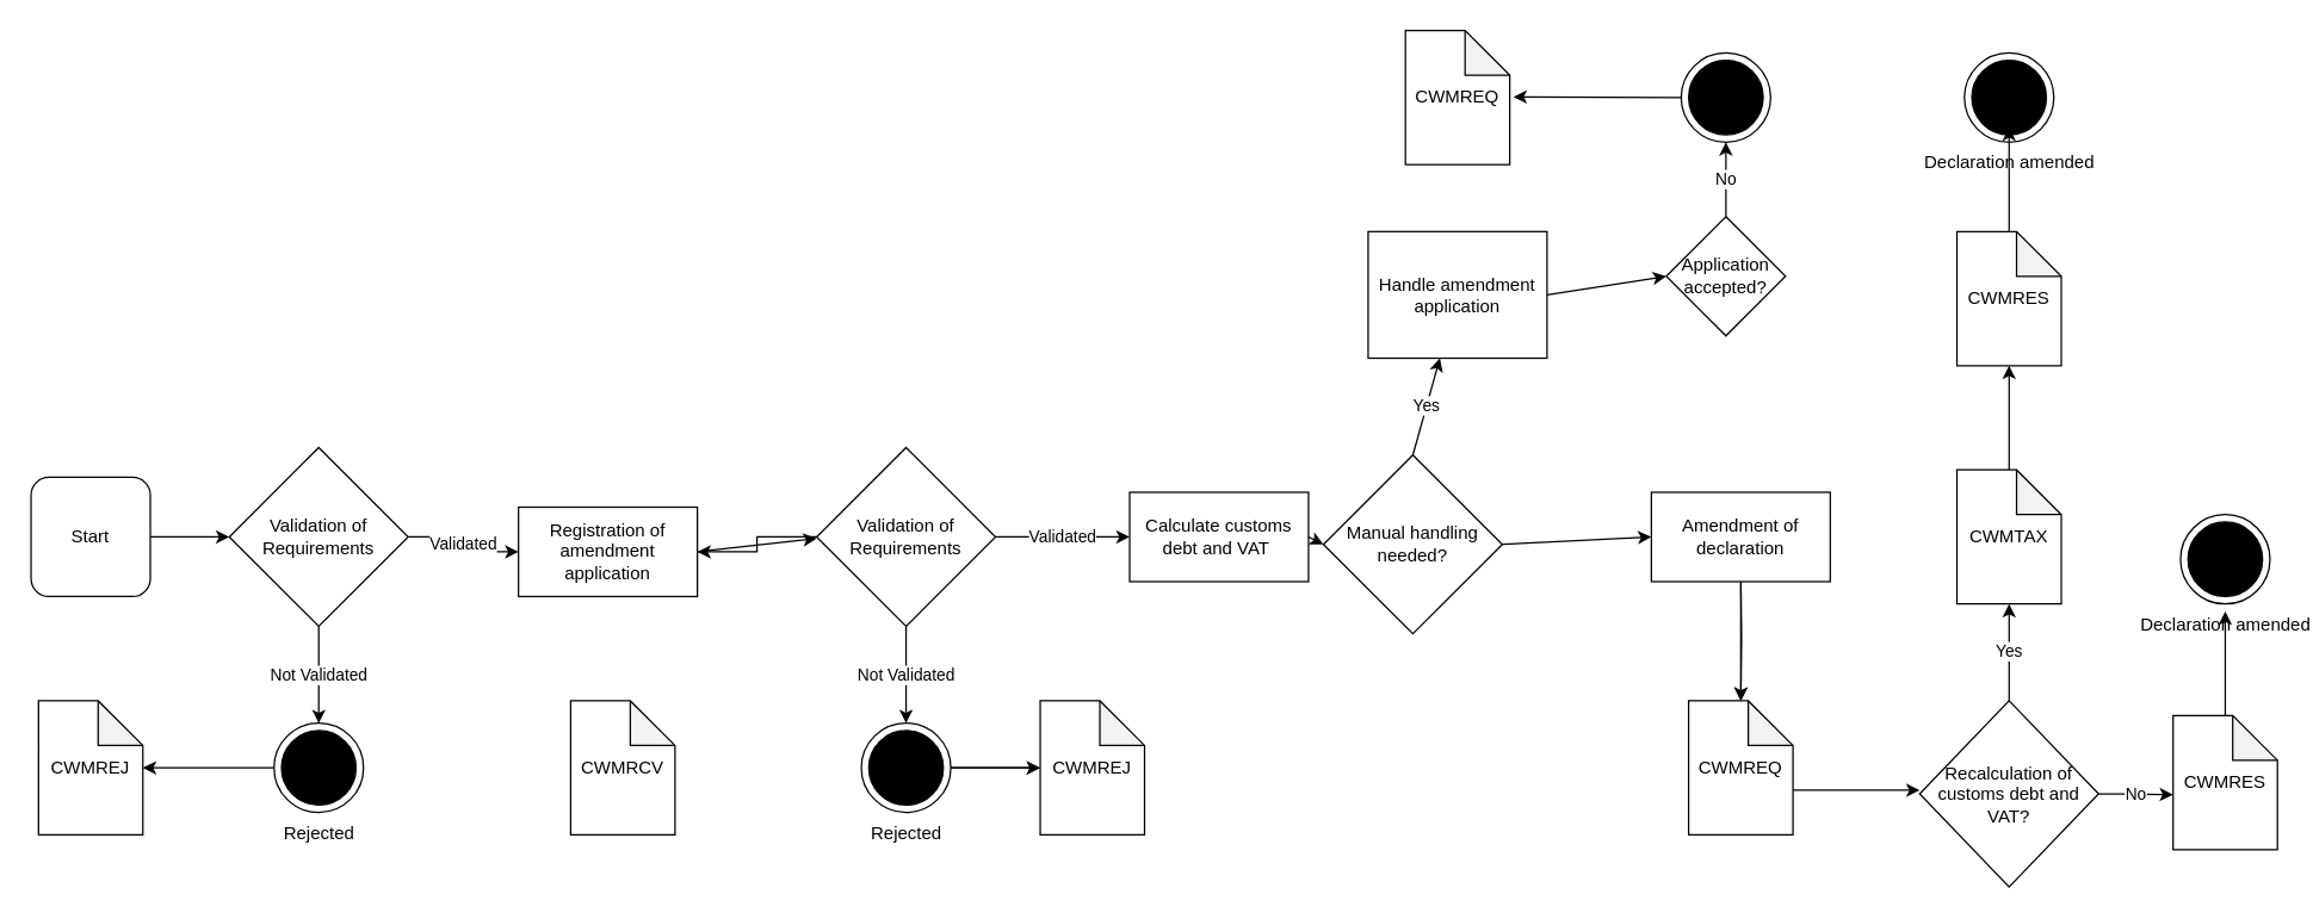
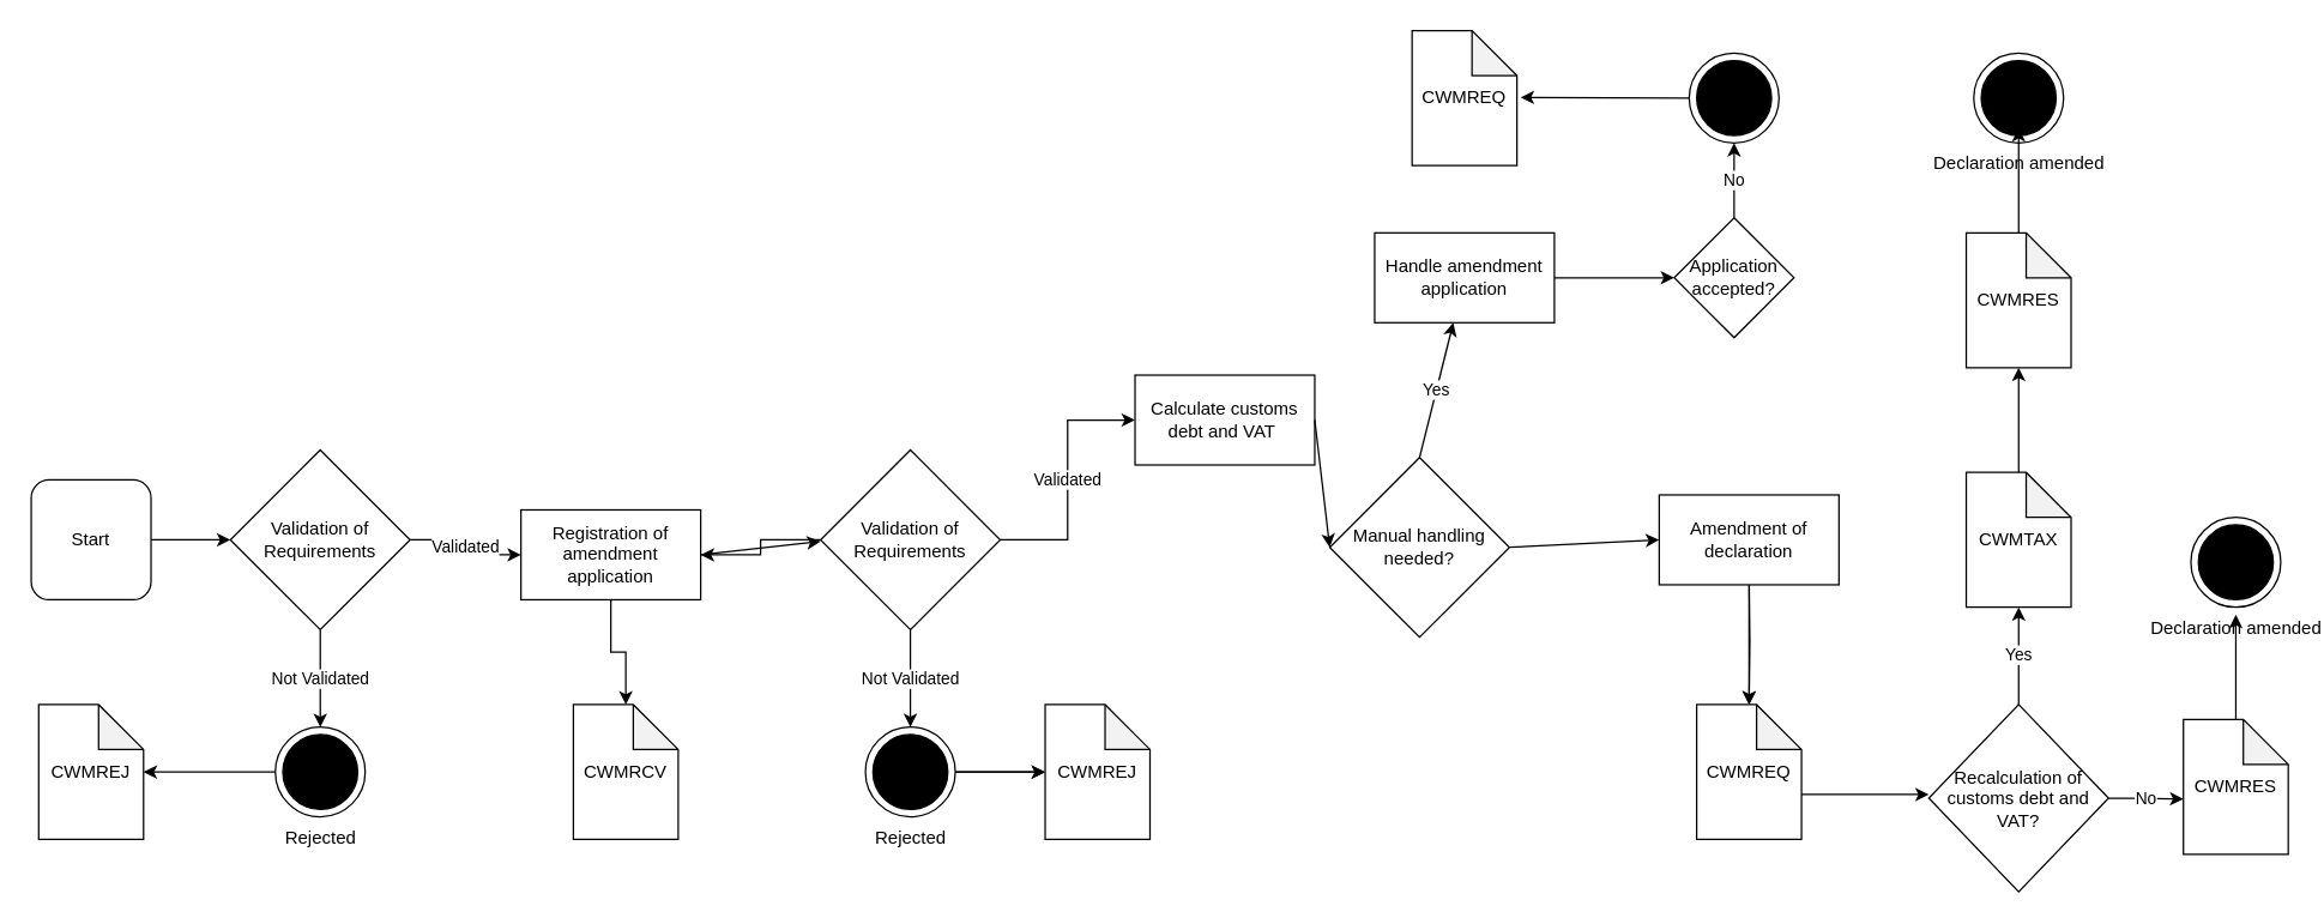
  <mxCell id="0" />
  <mxCell id="1" parent="0" />
  <mxCell id="2" value="Rejected" style="shape=mxgraph.sysml.actFinal;html=1;verticalLabelPosition=bottom;labelBackgroundColor=#ffffff;verticalAlign=top;" parent="1" vertex="1"><mxGeometry x="183" y="485" width="60" height="60" as="geometry" /></mxCell>
+ <mxCell id="3" value="" style="edgeStyle=orthogonalEdgeStyle;rounded=0;orthogonalLoop=1;jettySize=auto;html=1;exitX=0.5;exitY=1;exitDx=0;exitDy=0;" parent="1" source="8" target="4" edge="1"><mxGeometry relative="1" as="geometry"><mxPoint x="497.5" y="350" as="sourcePoint" /></mxGeometry></mxCell>
  <mxCell id="4" value="CWMRCV" style="shape=note;whiteSpace=wrap;html=1;backgroundOutline=1;darkOpacity=0.05;" parent="1" vertex="1"><mxGeometry x="382" y="470" width="70" height="90" as="geometry" /></mxCell>
  <mxCell id="5" value="" style="edgeStyle=orthogonalEdgeStyle;rounded=0;orthogonalLoop=1;jettySize=auto;html=1;entryX=0;entryY=0.5;entryDx=0;entryDy=0;" parent="1" source="6" target="11" edge="1"><mxGeometry relative="1" as="geometry" /></mxCell>
  <mxCell id="6" value="Start" style="whiteSpace=wrap;html=1;rounded=1;" parent="1" vertex="1"><mxGeometry x="20" y="320" width="80" height="80" as="geometry" /></mxCell>
  <mxCell id="7" value="Validated" style="edgeStyle=orthogonalEdgeStyle;rounded=0;orthogonalLoop=1;jettySize=auto;html=1;startArrow=none;entryX=0;entryY=0.5;entryDx=0;entryDy=0;" parent="1" source="15" edge="1" target="23"><mxGeometry relative="1" as="geometry"><mxPoint x="777" y="360" as="targetPoint" /></mxGeometry></mxCell>
  <mxCell id="8" value="Registration of amendment application" style="whiteSpace=wrap;html=1;" parent="1" vertex="1"><mxGeometry x="347" y="340" width="120" height="60" as="geometry" /></mxCell>
  <mxCell id="9" value="Validated" style="edgeStyle=orthogonalEdgeStyle;rounded=0;orthogonalLoop=1;jettySize=auto;html=1;" parent="1" source="11" target="8" edge="1"><mxGeometry relative="1" as="geometry" /></mxCell>
  <mxCell id="10" value="Not Validated" style="edgeStyle=orthogonalEdgeStyle;rounded=0;orthogonalLoop=1;jettySize=auto;html=1;" parent="1" source="11" target="2" edge="1"><mxGeometry relative="1" as="geometry" /></mxCell>
  <mxCell id="11" value="Validation of Requirements" style="rhombus;whiteSpace=wrap;html=1;" parent="1" vertex="1"><mxGeometry x="153" y="300" width="120" height="120" as="geometry" /></mxCell>
  <mxCell id="12" value="" style="edgeStyle=orthogonalEdgeStyle;rounded=0;orthogonalLoop=1;jettySize=auto;html=1;exitX=0;exitY=0.5;exitDx=0;exitDy=0;exitPerimeter=0;" parent="1" source="2" target="13" edge="1"><mxGeometry relative="1" as="geometry"><mxPoint x="285" y="445" as="sourcePoint" /></mxGeometry></mxCell>
  <mxCell id="13" value="CWMREJ" style="shape=note;whiteSpace=wrap;html=1;backgroundOutline=1;darkOpacity=0.05;" parent="1" vertex="1"><mxGeometry x="25" y="470" width="70" height="90" as="geometry" /></mxCell>
  <mxCell id="14" value="" style="edgeStyle=orthogonalEdgeStyle;rounded=0;orthogonalLoop=1;jettySize=auto;html=1;" edge="1" parent="1" source="15" target="8"><mxGeometry relative="1" as="geometry" /></mxCell>
  <mxCell id="15" value="Validation of Requirements" style="rhombus;whiteSpace=wrap;html=1;" parent="1" vertex="1"><mxGeometry x="547" y="300" width="120" height="120" as="geometry" /></mxCell>
  <mxCell id="16" value="" style="endArrow=classic;html=1;exitX=1;exitY=0.5;exitDx=0;exitDy=0;" parent="1" edge="1" source="8"><mxGeometry width="50" height="50" relative="1" as="geometry"><mxPoint x="540" y="360" as="sourcePoint" /><mxPoint x="547" y="361" as="targetPoint" /></mxGeometry></mxCell>
  <mxCell id="17" value="" style="edgeStyle=orthogonalEdgeStyle;rounded=0;orthogonalLoop=1;jettySize=auto;html=1;" parent="1" source="19" target="21" edge="1"><mxGeometry relative="1" as="geometry" /></mxCell>
  <mxCell id="18" value="" style="edgeStyle=orthogonalEdgeStyle;rounded=0;orthogonalLoop=1;jettySize=auto;html=1;" parent="1" source="19" target="21" edge="1"><mxGeometry relative="1" as="geometry" /></mxCell>
  <mxCell id="19" value="Rejected" style="shape=mxgraph.sysml.actFinal;html=1;verticalLabelPosition=bottom;labelBackgroundColor=#ffffff;verticalAlign=top;" parent="1" vertex="1"><mxGeometry x="577" y="485" width="60" height="60" as="geometry" /></mxCell>
  <mxCell id="20" value="Not Validated" style="edgeStyle=orthogonalEdgeStyle;rounded=0;orthogonalLoop=1;jettySize=auto;html=1;exitX=0.5;exitY=1;exitDx=0;exitDy=0;" parent="1" target="19" edge="1" source="15"><mxGeometry relative="1" as="geometry"><mxPoint x="677" y="420" as="sourcePoint" /></mxGeometry></mxCell>
  <mxCell id="21" value="CWMREJ" style="shape=note;whiteSpace=wrap;html=1;backgroundOutline=1;darkOpacity=0.05;" parent="1" vertex="1"><mxGeometry x="697" y="470" width="70" height="90" as="geometry" /></mxCell>
  <mxCell id="22" value="CWMREQ" style="shape=note;whiteSpace=wrap;html=1;backgroundOutline=1;darkOpacity=0.05;" parent="1" vertex="1"><mxGeometry x="1132" y="470" width="70" height="90" as="geometry" /></mxCell>
- <mxCell id="23" value="Calculate customs debt and VAT&amp;nbsp;" style="whiteSpace=wrap;html=1;" parent="1" vertex="1"><mxGeometry x="757" y="330" width="120" height="60" as="geometry" /></mxCell>
+ <mxCell id="23" value="Calculate customs debt and VAT&amp;nbsp;" style="whiteSpace=wrap;html=1;" parent="1" vertex="1"><mxGeometry x="757" y="250" width="120" height="60" as="geometry" /></mxCell>
  <mxCell id="24" value="Manual handling needed?" style="rhombus;whiteSpace=wrap;html=1;" parent="1" vertex="1"><mxGeometry x="887" y="305" width="120" height="120" as="geometry" /></mxCell>
  <mxCell id="25" value="" style="endArrow=classic;html=1;exitX=1;exitY=0.5;exitDx=0;exitDy=0;entryX=0;entryY=0.5;entryDx=0;entryDy=0;" parent="1" source="23" target="24" edge="1"><mxGeometry width="50" height="50" relative="1" as="geometry"><mxPoint x="757" y="465" as="sourcePoint" /><mxPoint x="807" y="415" as="targetPoint" /></mxGeometry></mxCell>
- <mxCell id="26" value="Handle amendment application" style="whiteSpace=wrap;html=1;" parent="1" vertex="1"><mxGeometry x="917" y="155" width="120" height="85" as="geometry" /></mxCell>
+ <mxCell id="26" value="Handle amendment application" style="whiteSpace=wrap;html=1;" parent="1" vertex="1"><mxGeometry x="917" y="155" width="120" height="60" as="geometry" /></mxCell>
  <mxCell id="27" value="Yes" style="endArrow=classic;html=1;exitX=0.5;exitY=0;exitDx=0;exitDy=0;" parent="1" source="24" target="26" edge="1"><mxGeometry width="50" height="50" relative="1" as="geometry"><mxPoint x="1067" y="295" as="sourcePoint" /><mxPoint x="1107" y="145" as="targetPoint" /></mxGeometry></mxCell>
  <mxCell id="28" value="" style="edgeStyle=orthogonalEdgeStyle;rounded=0;orthogonalLoop=1;jettySize=auto;html=1;" edge="1" parent="1" target="22"><mxGeometry relative="1" as="geometry"><mxPoint x="1167" y="385" as="sourcePoint" /></mxGeometry></mxCell>
  <mxCell id="29" value="Amendment of declaration" style="whiteSpace=wrap;html=1;" parent="1" vertex="1"><mxGeometry x="1107" y="330" width="120" height="60" as="geometry" /></mxCell>
  <mxCell id="30" value="" style="endArrow=classic;html=1;exitX=1;exitY=0.5;exitDx=0;exitDy=0;" parent="1" source="24" edge="1"><mxGeometry width="50" height="50" relative="1" as="geometry"><mxPoint x="1057" y="455" as="sourcePoint" /><mxPoint x="1107" y="360" as="targetPoint" /></mxGeometry></mxCell>
  <mxCell id="31" value="Application accepted?" style="rhombus;whiteSpace=wrap;html=1;" parent="1" vertex="1"><mxGeometry x="1117" y="145" width="80" height="80" as="geometry" /></mxCell>
  <mxCell id="32" value="" style="endArrow=classic;html=1;entryX=0;entryY=0.5;entryDx=0;entryDy=0;exitX=1;exitY=0.5;exitDx=0;exitDy=0;" parent="1" target="31" edge="1" source="26"><mxGeometry width="50" height="50" relative="1" as="geometry"><mxPoint x="1077" y="255" as="sourcePoint" /><mxPoint x="1107" y="185" as="targetPoint" /></mxGeometry></mxCell>
  <mxCell id="33" value="" style="shape=mxgraph.sysml.actFinal;html=1;verticalLabelPosition=bottom;labelBackgroundColor=#ffffff;verticalAlign=top;" parent="1" vertex="1"><mxGeometry x="1127" y="35" width="60" height="60" as="geometry" /></mxCell>
  <mxCell id="34" value="No" style="endArrow=classic;html=1;exitX=0.5;exitY=0;exitDx=0;exitDy=0;" parent="1" source="31" target="33" edge="1"><mxGeometry width="50" height="50" relative="1" as="geometry"><mxPoint x="877" y="295" as="sourcePoint" /><mxPoint x="927" y="245" as="targetPoint" /></mxGeometry></mxCell>
  <mxCell id="35" value="CWMREQ" style="shape=note;whiteSpace=wrap;html=1;backgroundOutline=1;darkOpacity=0.05;" parent="1" vertex="1"><mxGeometry x="942" y="20" width="70" height="90" as="geometry" /></mxCell>
  <mxCell id="36" value="" style="endArrow=classic;html=1;exitX=0;exitY=0.5;exitDx=0;exitDy=0;exitPerimeter=0;entryX=1.035;entryY=0.495;entryDx=0;entryDy=0;entryPerimeter=0;" parent="1" source="33" target="35" edge="1"><mxGeometry width="50" height="50" relative="1" as="geometry"><mxPoint x="877" y="295" as="sourcePoint" /><mxPoint x="927" y="245" as="targetPoint" /></mxGeometry></mxCell>
  <mxCell id="37" value="" style="endArrow=classic;html=1;entryX=0.5;entryY=0;entryDx=0;entryDy=0;entryPerimeter=0;" parent="1" target="22" edge="1"><mxGeometry width="50" height="50" relative="1" as="geometry"><mxPoint x="1167" y="391" as="sourcePoint" /><mxPoint x="1327" y="435" as="targetPoint" /></mxGeometry></mxCell>
  <mxCell id="38" value="Declaration amended" style="shape=mxgraph.sysml.actFinal;html=1;verticalLabelPosition=bottom;labelBackgroundColor=#ffffff;verticalAlign=top;" parent="1" vertex="1"><mxGeometry x="1317" y="35" width="60" height="60" as="geometry" /></mxCell>
  <mxCell id="39" value="" style="endArrow=classic;html=1;exitX=0;exitY=0;exitDx=70;exitDy=60;exitPerimeter=0;" parent="1" source="22" edge="1"><mxGeometry width="50" height="50" relative="1" as="geometry"><mxPoint x="1237" y="485" as="sourcePoint" /><mxPoint x="1287" y="530" as="targetPoint" /></mxGeometry></mxCell>
  <mxCell id="40" value="" style="endArrow=classic;html=1;exitX=0.5;exitY=0;exitDx=0;exitDy=0;exitPerimeter=0;" edge="1" parent="1" source="45"><mxGeometry width="50" height="50" relative="1" as="geometry"><mxPoint x="1477" y="674" as="sourcePoint" /><mxPoint x="1347" y="85" as="targetPoint" /></mxGeometry></mxCell>
  <mxCell id="41" value="Recalculation of customs debt and VAT?" style="rhombus;whiteSpace=wrap;html=1;" vertex="1" parent="1"><mxGeometry x="1287" y="470" width="120" height="125" as="geometry" /></mxCell>
  <mxCell id="42" value="Yes" style="endArrow=classic;html=1;exitX=0.5;exitY=0;exitDx=0;exitDy=0;" edge="1" parent="1" source="41"><mxGeometry width="50" height="50" relative="1" as="geometry"><mxPoint x="1197" y="425" as="sourcePoint" /><mxPoint x="1347" y="405" as="targetPoint" /></mxGeometry></mxCell>
  <mxCell id="43" value="" style="endArrow=classic;html=1;exitX=0.5;exitY=0;exitDx=0;exitDy=0;exitPerimeter=0;" edge="1" parent="1" source="44"><mxGeometry width="50" height="50" relative="1" as="geometry"><mxPoint x="1347" y="310" as="sourcePoint" /><mxPoint x="1347" y="245" as="targetPoint" /></mxGeometry></mxCell>
  <mxCell id="44" value="CWMTAX" style="shape=note;whiteSpace=wrap;html=1;backgroundOutline=1;darkOpacity=0.05;" vertex="1" parent="1"><mxGeometry x="1312" y="315" width="70" height="90" as="geometry" /></mxCell>
  <mxCell id="45" value="CWMRES" style="shape=note;whiteSpace=wrap;html=1;backgroundOutline=1;darkOpacity=0.05;" vertex="1" parent="1"><mxGeometry x="1312" y="155" width="70" height="90" as="geometry" /></mxCell>
  <mxCell id="46" value="No" style="endArrow=classic;html=1;exitX=1;exitY=0.5;exitDx=0;exitDy=0;" edge="1" parent="1" source="41"><mxGeometry width="50" height="50" relative="1" as="geometry"><mxPoint x="1387" y="425" as="sourcePoint" /><mxPoint x="1457" y="533" as="targetPoint" /></mxGeometry></mxCell>
  <mxCell id="47" value="Declaration amended" style="shape=mxgraph.sysml.actFinal;html=1;verticalLabelPosition=bottom;labelBackgroundColor=#ffffff;verticalAlign=top;" vertex="1" parent="1"><mxGeometry x="1462" y="345" width="60" height="60" as="geometry" /></mxCell>
  <mxCell id="48" value="" style="endArrow=classic;html=1;exitX=0.5;exitY=0;exitDx=0;exitDy=0;exitPerimeter=0;" edge="1" parent="1" source="49"><mxGeometry width="50" height="50" relative="1" as="geometry"><mxPoint x="1622" y="999" as="sourcePoint" /><mxPoint x="1492" y="410" as="targetPoint" /></mxGeometry></mxCell>
  <mxCell id="49" value="CWMRES" style="shape=note;whiteSpace=wrap;html=1;backgroundOutline=1;darkOpacity=0.05;" vertex="1" parent="1"><mxGeometry x="1457" y="480" width="70" height="90" as="geometry" /></mxCell>
